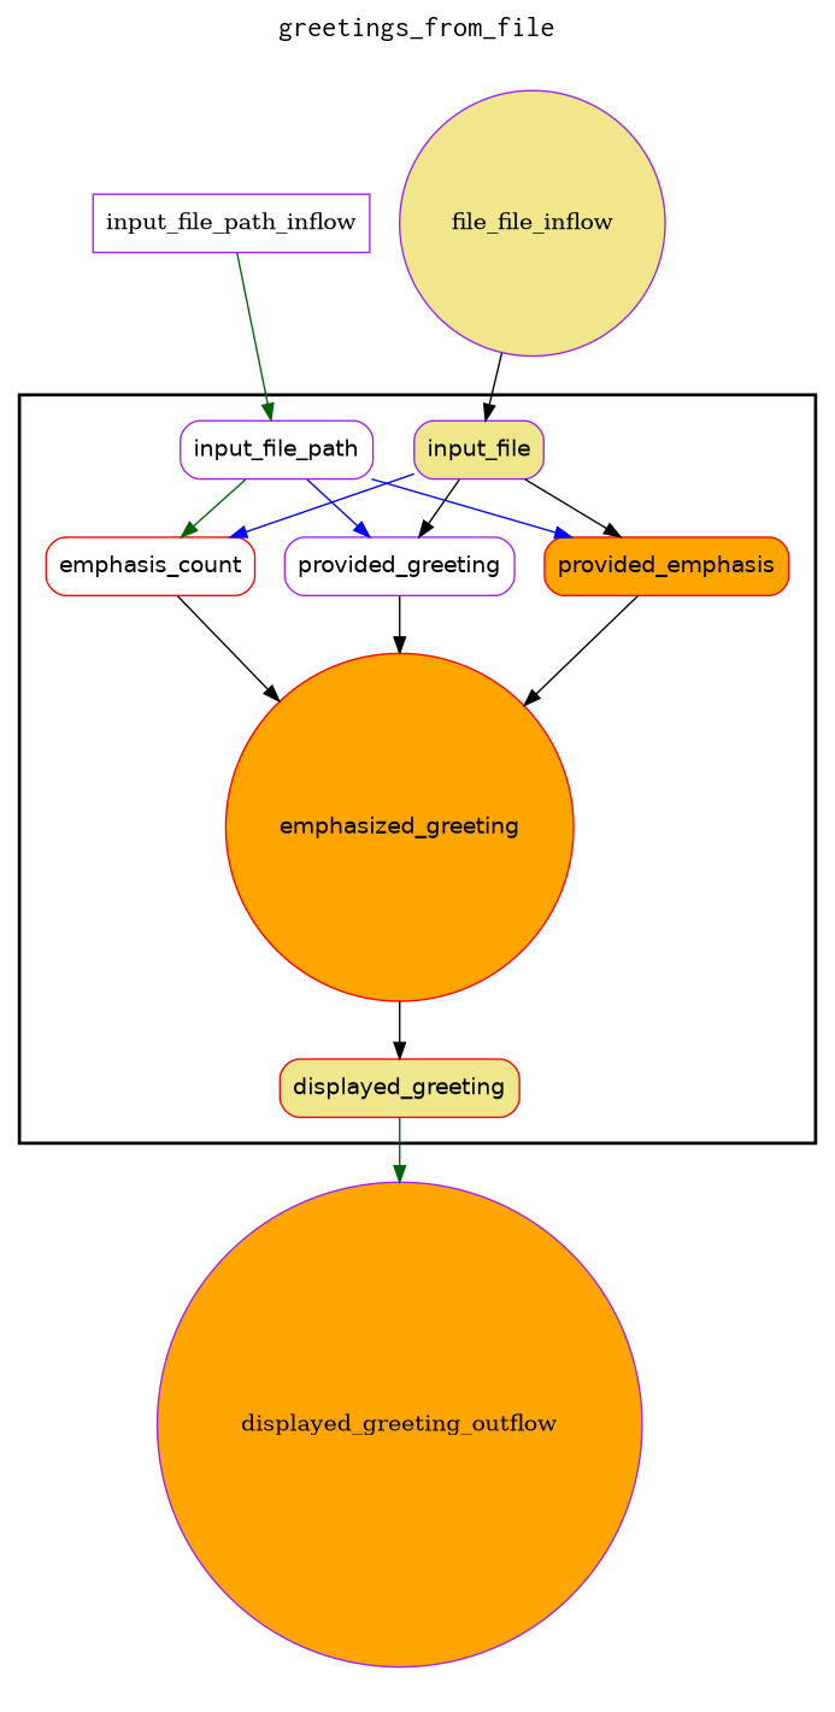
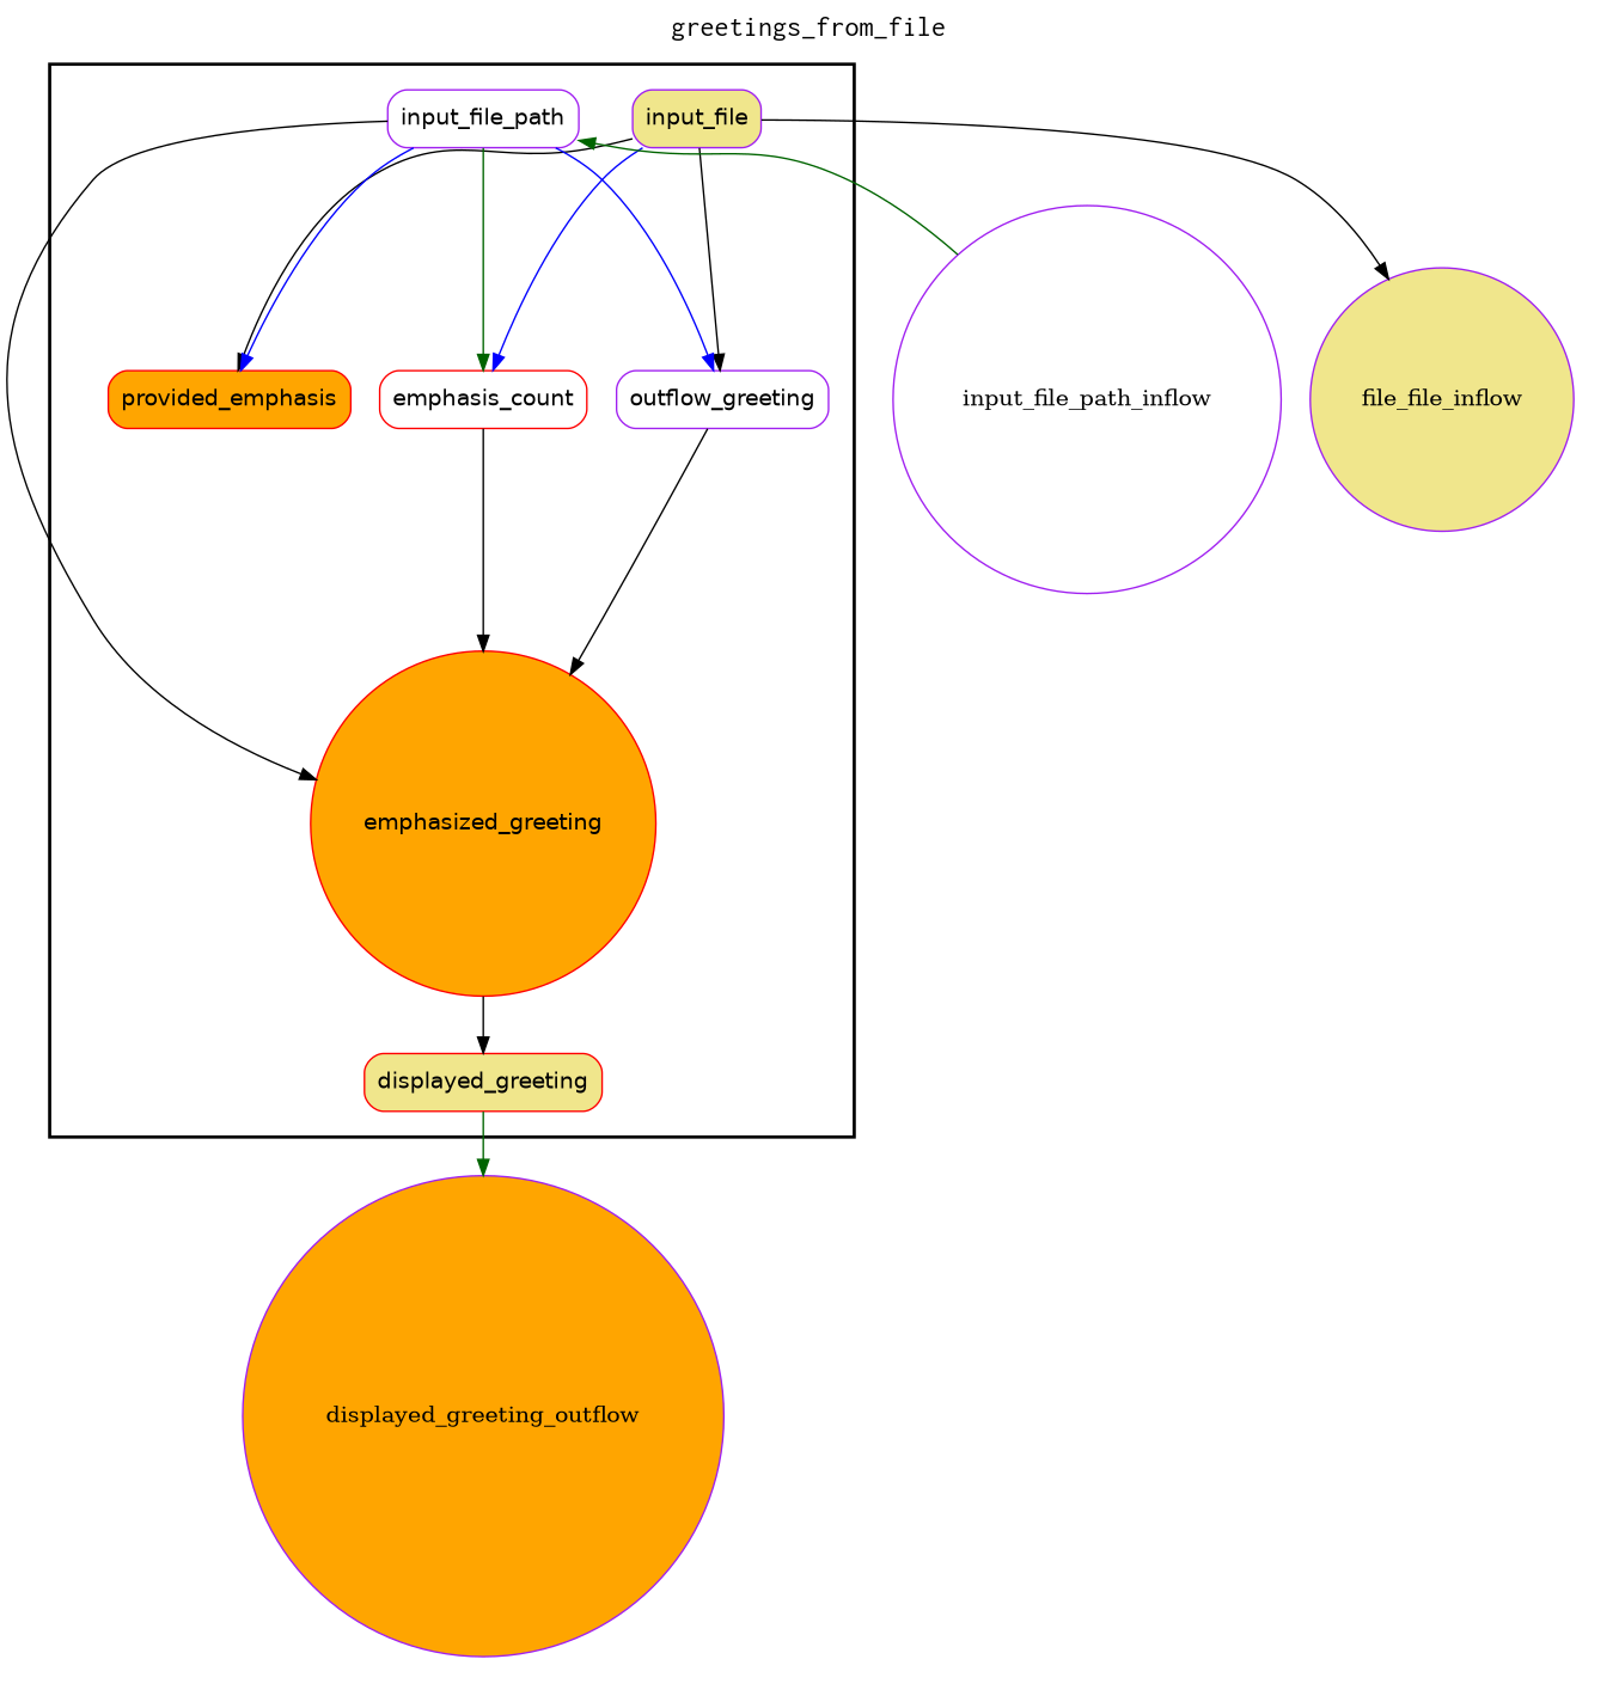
  digraph {
    fontname=Courier
    fontsize=18
    label=greetings_from_file
    labelloc=t
    rankdir=TB
    node [color=purple fillcolor=white fontname=Helvetica peripheries=1 shape=box style="rounded,filled"]
    edge [color=black]
    input_file [fillcolor=khaki]
-   provided_greeting
+   provided_greeting [label=outflow_greeting]
    provided_emphasis [color=red fillcolor=orange]
    emphasis_count [color=red]
    emphasized_greeting [color=red fillcolor=orange shape=circle]
    displayed_greeting [color=red fillcolor=khaki]
    input_file_path
    n8 [fillcolor=khaki label=file_file_inflow shape=circle style=filled width=0.2 fontname=""]
-   input_file_path_inflow [style=filled width=0.2 fontname=""]
+   input_file_path_inflow [shape=circle style=filled width=0.2 fontname=""]
    displayed_greeting_outflow [fillcolor=orange shape=circle style=filled width=0.2 fontname=""]
    subgraph cluster_1 {
      color=black
      label=""
      penwidth=2
      subgraph cluster_2 {
        color=white
        label=""
        penwidth=2
        input_file
        provided_greeting
        provided_emphasis
        emphasis_count
        emphasized_greeting
        displayed_greeting
        input_file_path
      }
    }
    subgraph cluster_3 {
      color=white
      label=""
      penwidth=2
      subgraph cluster_4 {
        color=white
        label=""
        penwidth=2
        displayed_greeting_outflow
      }
    }
    subgraph cluster_5 {
      color=white
      label=""
      penwidth=2
      subgraph cluster_6 {
        color=white
        label=""
        penwidth=2
        n8
        input_file_path_inflow
      }
    }
    input_file -> provided_greeting
    input_file -> provided_emphasis
    input_file -> emphasis_count [color=blue]
    provided_greeting -> emphasized_greeting
-   provided_emphasis -> emphasized_greeting
+   input_file_path -> emphasized_greeting
    emphasis_count -> emphasized_greeting
    emphasized_greeting -> displayed_greeting
    displayed_greeting -> displayed_greeting_outflow [color=darkgreen]
    input_file_path -> provided_greeting [color=blue]
    input_file_path -> provided_emphasis [color=blue]
    input_file_path -> emphasis_count [color=darkgreen]
-   n8 -> input_file
+   input_file -> n8
    input_file_path_inflow -> input_file_path [color=darkgreen]
  }
